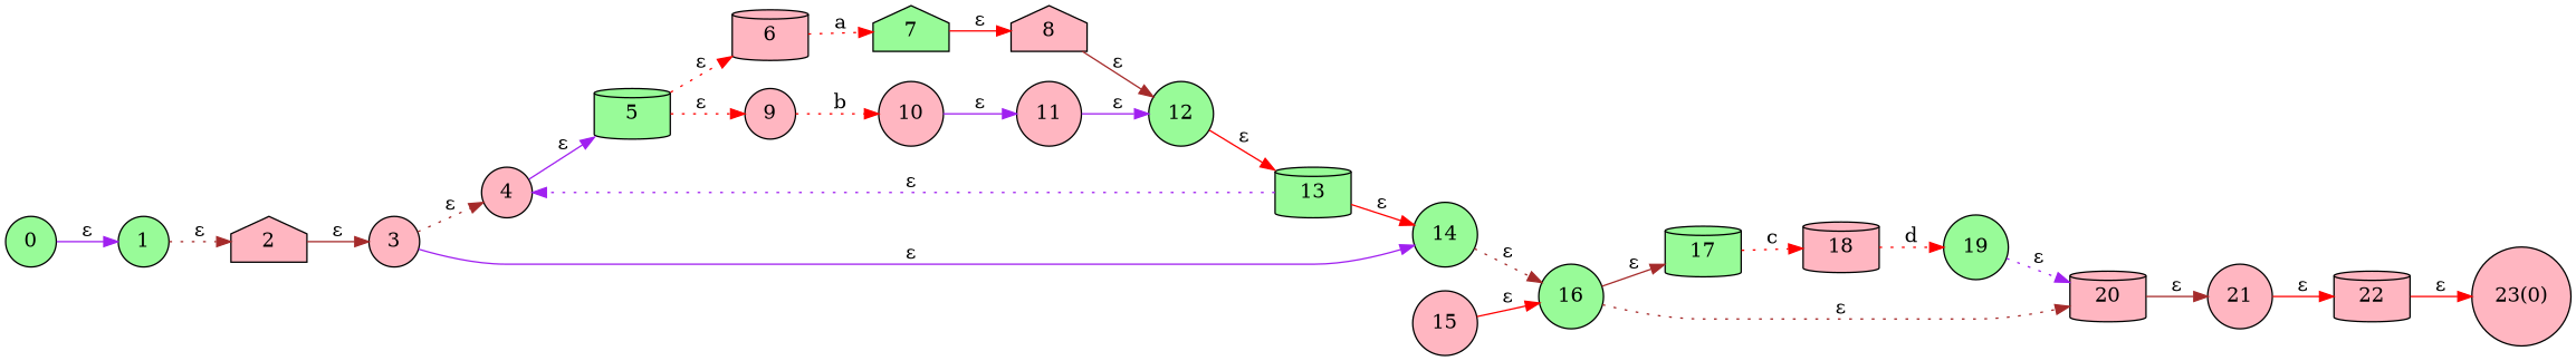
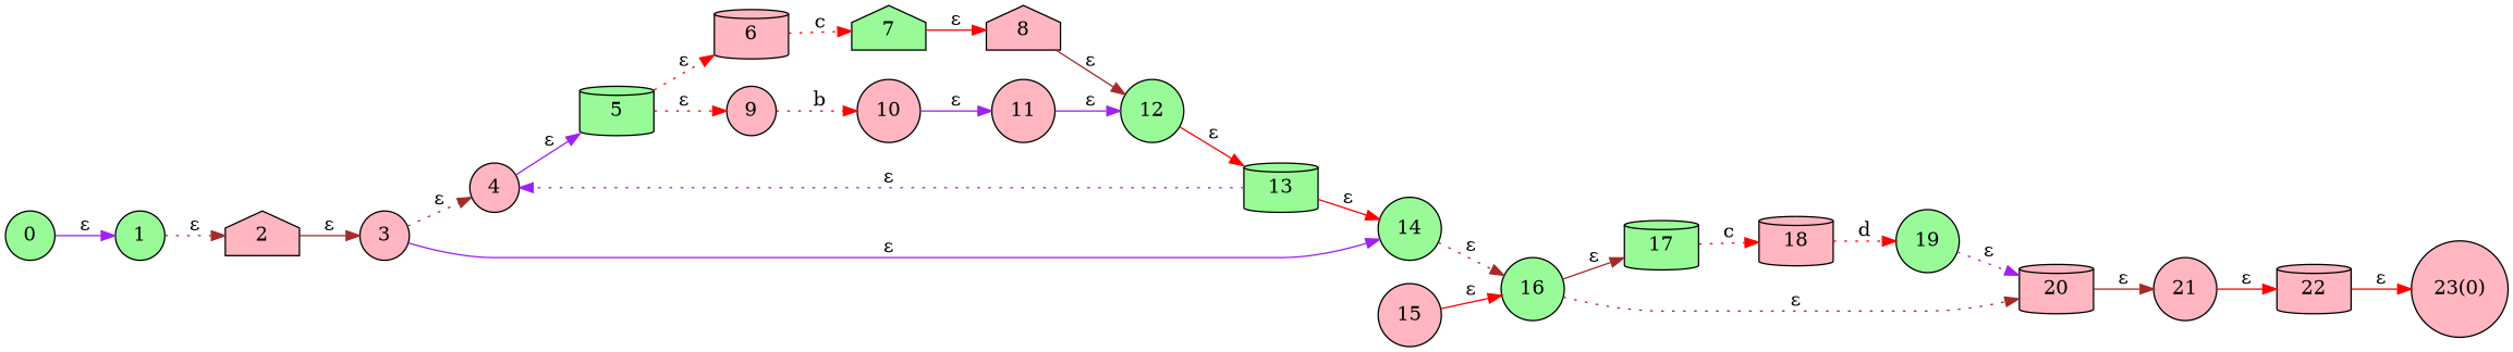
  digraph {
    rankdir=LR
    node [fillcolor=lightpink shape=circle style=filled]
    edge [color=red style=solid]
    n1 [fillcolor=palegreen label=0]
    n2 [fillcolor=palegreen label=1]
    n3 [label=2 shape=house]
    n4 [label=3]
    n5 [label=4]
    n6 [fillcolor=palegreen label=14]
    n7 [fillcolor=palegreen label=5 shape=cylinder]
    n8 [fillcolor=palegreen label=16]
    n9 [label=6 shape=cylinder]
    n10 [label=9]
    n11 [label=15]
    n12 [fillcolor=palegreen label=7 shape=house]
    n13 [label=10]
    n14 [label=8 shape=house]
    n15 [label=11]
    n16 [fillcolor=palegreen label=12]
    n17 [fillcolor=palegreen label=13 shape=cylinder]
    n18 [fillcolor=palegreen label=17 shape=cylinder]
    n19 [label=20 shape=cylinder]
    n20 [label=18 shape=cylinder]
    n21 [label=21]
    n22 [fillcolor=palegreen label=19]
    n23 [label=22 shape=cylinder]
    n24 [label="23(0)"]
    n1 -> n2 [color=purple label="ε"]
    n2 -> n3 [color=brown label="ε" style=dotted]
    n3 -> n4 [color=brown label="ε"]
    n4 -> n5 [color=brown label="ε" style=dotted]
    n4 -> n6 [color=purple label="ε"]
    n5 -> n7 [color=purple label="ε"]
    n6 -> n8 [color=brown label="ε" style=dotted]
    n7 -> n9 [label="ε" style=dotted]
    n7 -> n10 [label="ε" style=dotted]
    n8 -> n18 [color=brown label="ε"]
    n8 -> n19 [color=brown label="ε" style=dotted]
-   n9 -> n12 [label=a style=dotted]
+   n9 -> n12 [label=c style=dotted]
    n10 -> n13 [label=b style=dotted]
    n11 -> n8 [label="ε"]
    n12 -> n14 [label="ε"]
    n13 -> n15 [color=purple label="ε"]
    n14 -> n16 [color=brown label="ε"]
    n15 -> n16 [color=purple label="ε"]
    n16 -> n17 [label="ε"]
    n17 -> n5 [color=purple label="ε" style=dotted]
    n17 -> n6 [label="ε"]
    n18 -> n20 [label=c style=dotted]
    n19 -> n21 [color=brown label="ε"]
    n20 -> n22 [label=d style=dotted]
    n21 -> n23 [label="ε"]
    n22 -> n19 [color=purple label="ε" style=dotted]
    n23 -> n24 [label="ε"]
  }
